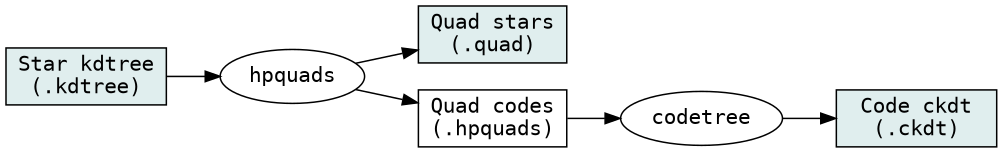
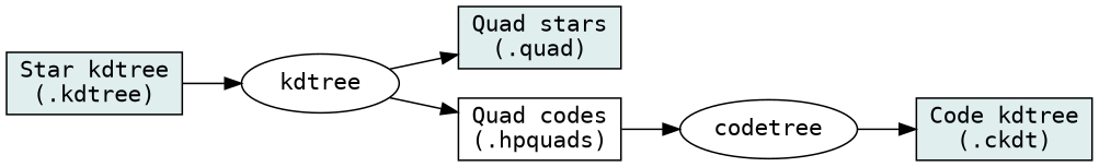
  graph {
    fontname="DejaVu Sans Mono"
    rankdir=LR
    node [fillcolor=azure2 fontname="DejaVu Sans Mono" shape=box]
    edge [dir=forward fontname="DejaVu Sans Mono"]
    n1 [label="Star kdtree\n(.kdtree)" style=filled]
-   hpquads [shape=ellipse]
+   hpquads [shape=ellipse label=kdtree]
    n3 [label="Quad stars\n(.quad)" style=filled]
    n4 [label="Quad codes\n(.hpquads)"]
-   n5 [label="Code ckdt\n(.ckdt)" style=filled]
+   n5 [label="Code kdtree\n(.ckdt)" style=filled]
    codetree [shape=ellipse]
    n1 -- hpquads
    hpquads -- n3
    hpquads -- n4
    n4 -- codetree
    codetree -- n5
  }
